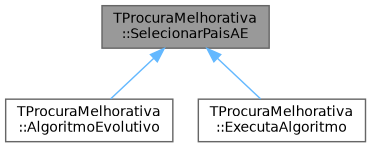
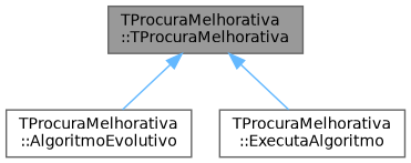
  digraph {
    rankdir=TB
    node [color=grey40 fillcolor=white fontname=Helvetica fontsize=10 shape=box style=filled]
    edge [color=steelblue1 dir=back fontname=Helvetica fontsize=10 labelfontname=Helvetica labelfontsize=10 style=solid]
-   n1 [color=gray40 fillcolor=grey60 fontcolor=black height=0.2 label="TProcuraMelhorativa\l::SelecionarPaisAE" width=0.4]
+   n1 [color=gray40 fillcolor=grey60 fontcolor=black height=0.2 label="TProcuraMelhorativa\l::TProcuraMelhorativa" width=0.4]
    n2 [height=0.2 label="TProcuraMelhorativa\l::AlgoritmoEvolutivo" width=0.4]
    n3 [height=0.2 label="TProcuraMelhorativa\l::ExecutaAlgoritmo" width=0.4]
    n1 -> n2
    n1 -> n3
  }
